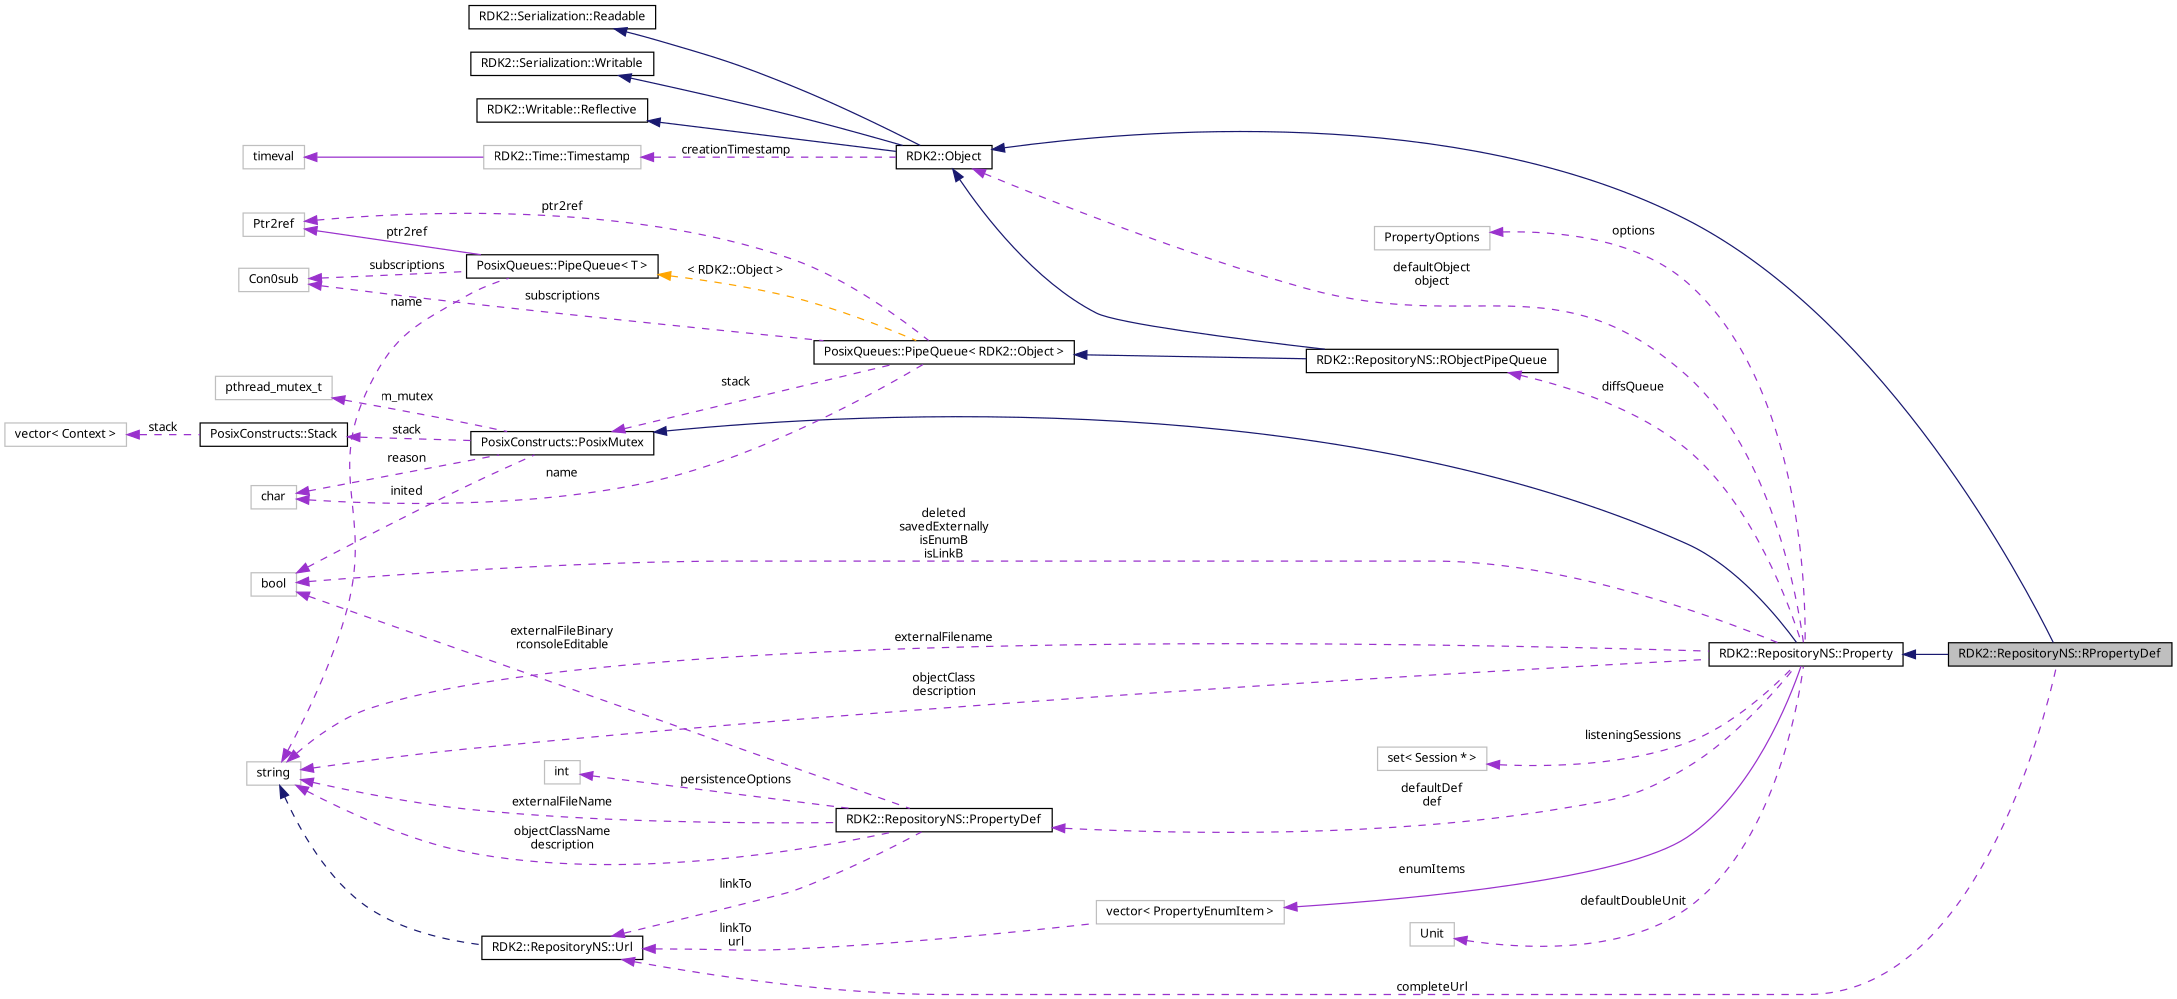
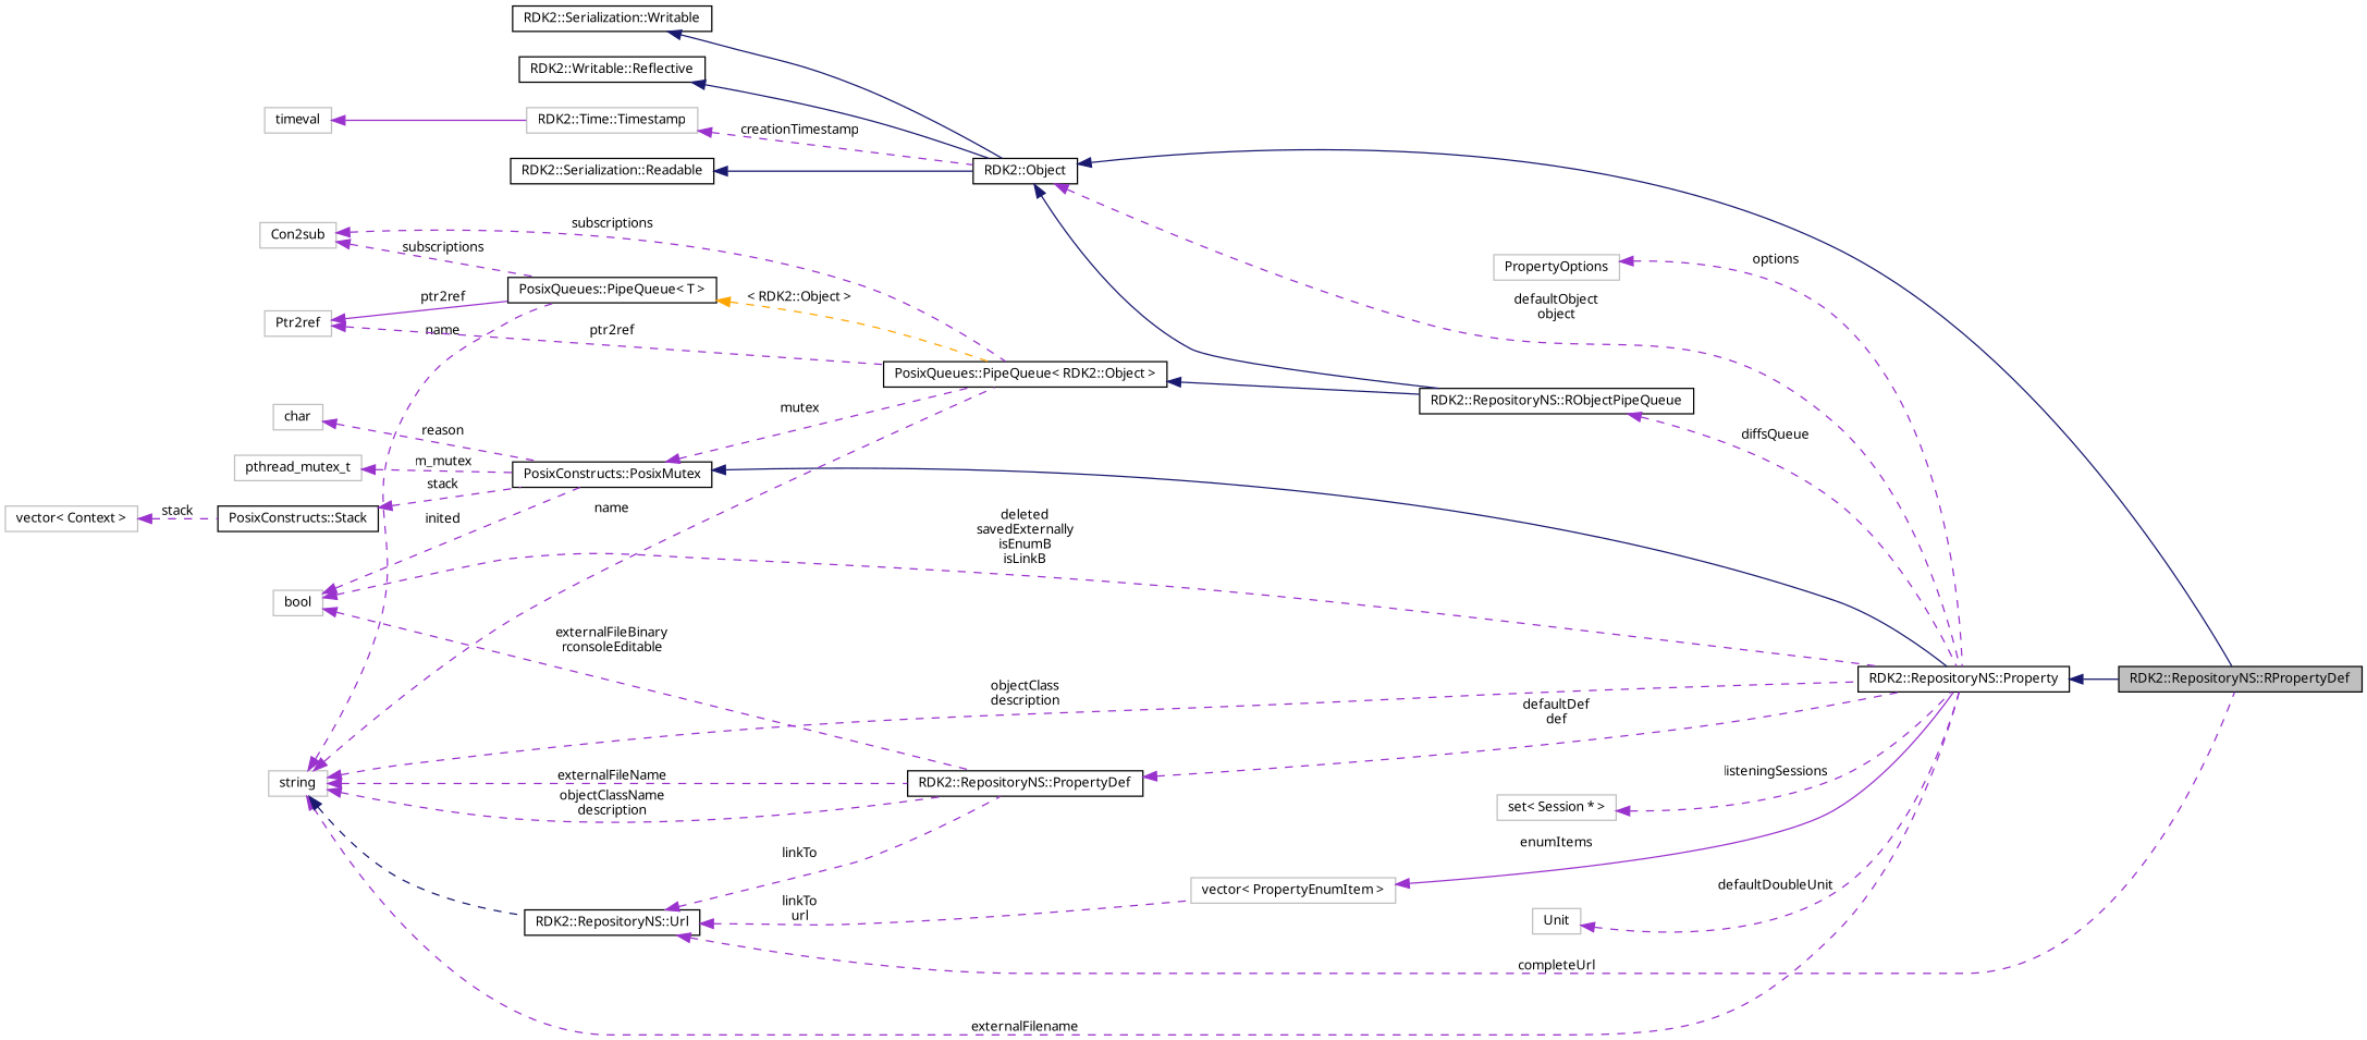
  digraph {
    rankdir=LR
    node [color=grey75 fillcolor=white fontname="FreeSans.ttf" fontsize=10 shape=record style=filled]
    edge [color=darkorchid3 dir=back fontname="FreeSans.ttf" fontsize=10 labelfontname="FreeSans.ttf" labelfontsize=10 style=dashed]
    n1 [color=black fillcolor=grey75 fontcolor=black height=0.2 label="RDK2::RepositoryNS::RPropertyDef" width=0.4]
    n2 [color=black height=0.2 label="RDK2::Object" width=0.4]
    n3 [color=black height=0.2 label="RDK2::RepositoryNS::Property" width=0.4]
    n4 [color=black height=0.2 label="RDK2::RepositoryNS::RObjectPipeQueue" width=0.4]
    n5 [color=black height=0.2 label="RDK2::Serialization::Readable" width=0.4]
    n6 [color=black height=0.2 label="RDK2::Serialization::Writable" width=0.4]
    n7 [color=black height=0.2 label="RDK2::Writable::Reflective" width=0.4]
    n8 [height=0.2 label="RDK2::Time::Timestamp" width=0.4]
    n9 [height=0.2 label=timeval width=0.4]
    n10 [color=black height=0.2 label="PosixConstructs::PosixMutex" width=0.4]
    n11 [color=black height=0.2 label="PosixQueues::PipeQueue\< RDK2::Object \>" width=0.4]
    n12 [color=black height=0.2 label="PosixQueues::PipeQueue\< T \>" width=0.4]
    n13 [height=0.2 label=char width=0.4]
    n14 [height=0.2 label=pthread_mutex_t width=0.4]
    n15 [height=0.2 label=bool width=0.4]
    n16 [color=black height=0.2 label="RDK2::RepositoryNS::PropertyDef" width=0.4]
    n17 [color=black height=0.2 label="PosixConstructs::Stack" width=0.4]
    n18 [height=0.2 label="vector\< Context \>" width=0.4]
    n19 [height=0.2 label="set\< Session * \>" width=0.4]
    n20 [height=0.2 label=string width=0.4]
    n21 [color=black height=0.2 label="RDK2::RepositoryNS::Url" width=0.4]
    n22 [height=0.2 label="vector\< PropertyEnumItem \>" width=0.4]
    n23 [height=0.2 label=Unit width=0.4]
-   n24 [height=0.2 label=int width=0.4]
    n25 [height=0.2 label=Ptr2ref width=0.4]
-   n26 [height=0.2 label=Con0sub width=0.4]
+   n26 [height=0.2 label=Con2sub width=0.4]
    n27 [height=0.2 label=PropertyOptions width=0.4]
    n2 -> n1 [color=midnightblue style=solid]
    n2 -> n3 [label="defaultObject\nobject"]
    n2 -> n4 [color=midnightblue style=solid]
    n3 -> n1 [color=midnightblue style=solid]
    n4 -> n3 [label=diffsQueue]
    n5 -> n2 [color=midnightblue style=solid]
    n6 -> n2 [color=midnightblue style=solid]
    n7 -> n2 [color=midnightblue style=solid]
    n8 -> n2 [label=creationTimestamp]
    n9 -> n8 [style=solid]
    n10 -> n3 [color=midnightblue style=solid]
-   n10 -> n11 [label=stack]
+   n10 -> n11 [label=mutex]
    n11 -> n4 [color=midnightblue style=solid]
    n12 -> n11 [color=orange label="\< RDK2::Object \>"]
    n13 -> n10 [label=reason]
    n14 -> n10 [label=m_mutex]
    n15 -> n3 [label="deleted\nsavedExternally\nisEnumB\nisLinkB"]
    n15 -> n10 [label=inited]
    n15 -> n16 [label="externalFileBinary\nrconsoleEditable"]
    n16 -> n3 [label="defaultDef\ndef"]
    n17 -> n10 [label=stack]
    n18 -> n17 [label=stack]
    n19 -> n3 [label=listeningSessions]
    n20 -> n3 [label=externalFilename]
    n20 -> n3 [label="objectClass\ndescription"]
-   n13 -> n11 [label=name]
+   n20 -> n11 [label=name]
    n20 -> n12 [label=name]
    n20 -> n16 [label=externalFileName]
    n20 -> n16 [label="objectClassName\ndescription"]
    n20 -> n21 [color=midnightblue]
    n21 -> n1 [label=completeUrl]
    n21 -> n16 [label=linkTo]
    n21 -> n22 [label="linkTo\nurl"]
    n22 -> n3 [label=enumItems style=solid]
    n23 -> n3 [label=defaultDoubleUnit]
-   n24 -> n16 [label=persistenceOptions]
    n25 -> n11 [label=ptr2ref]
    n25 -> n12 [label=ptr2ref style=solid]
    n26 -> n11 [label=subscriptions]
    n26 -> n12 [label=subscriptions]
    n27 -> n3 [label=options]
  }
